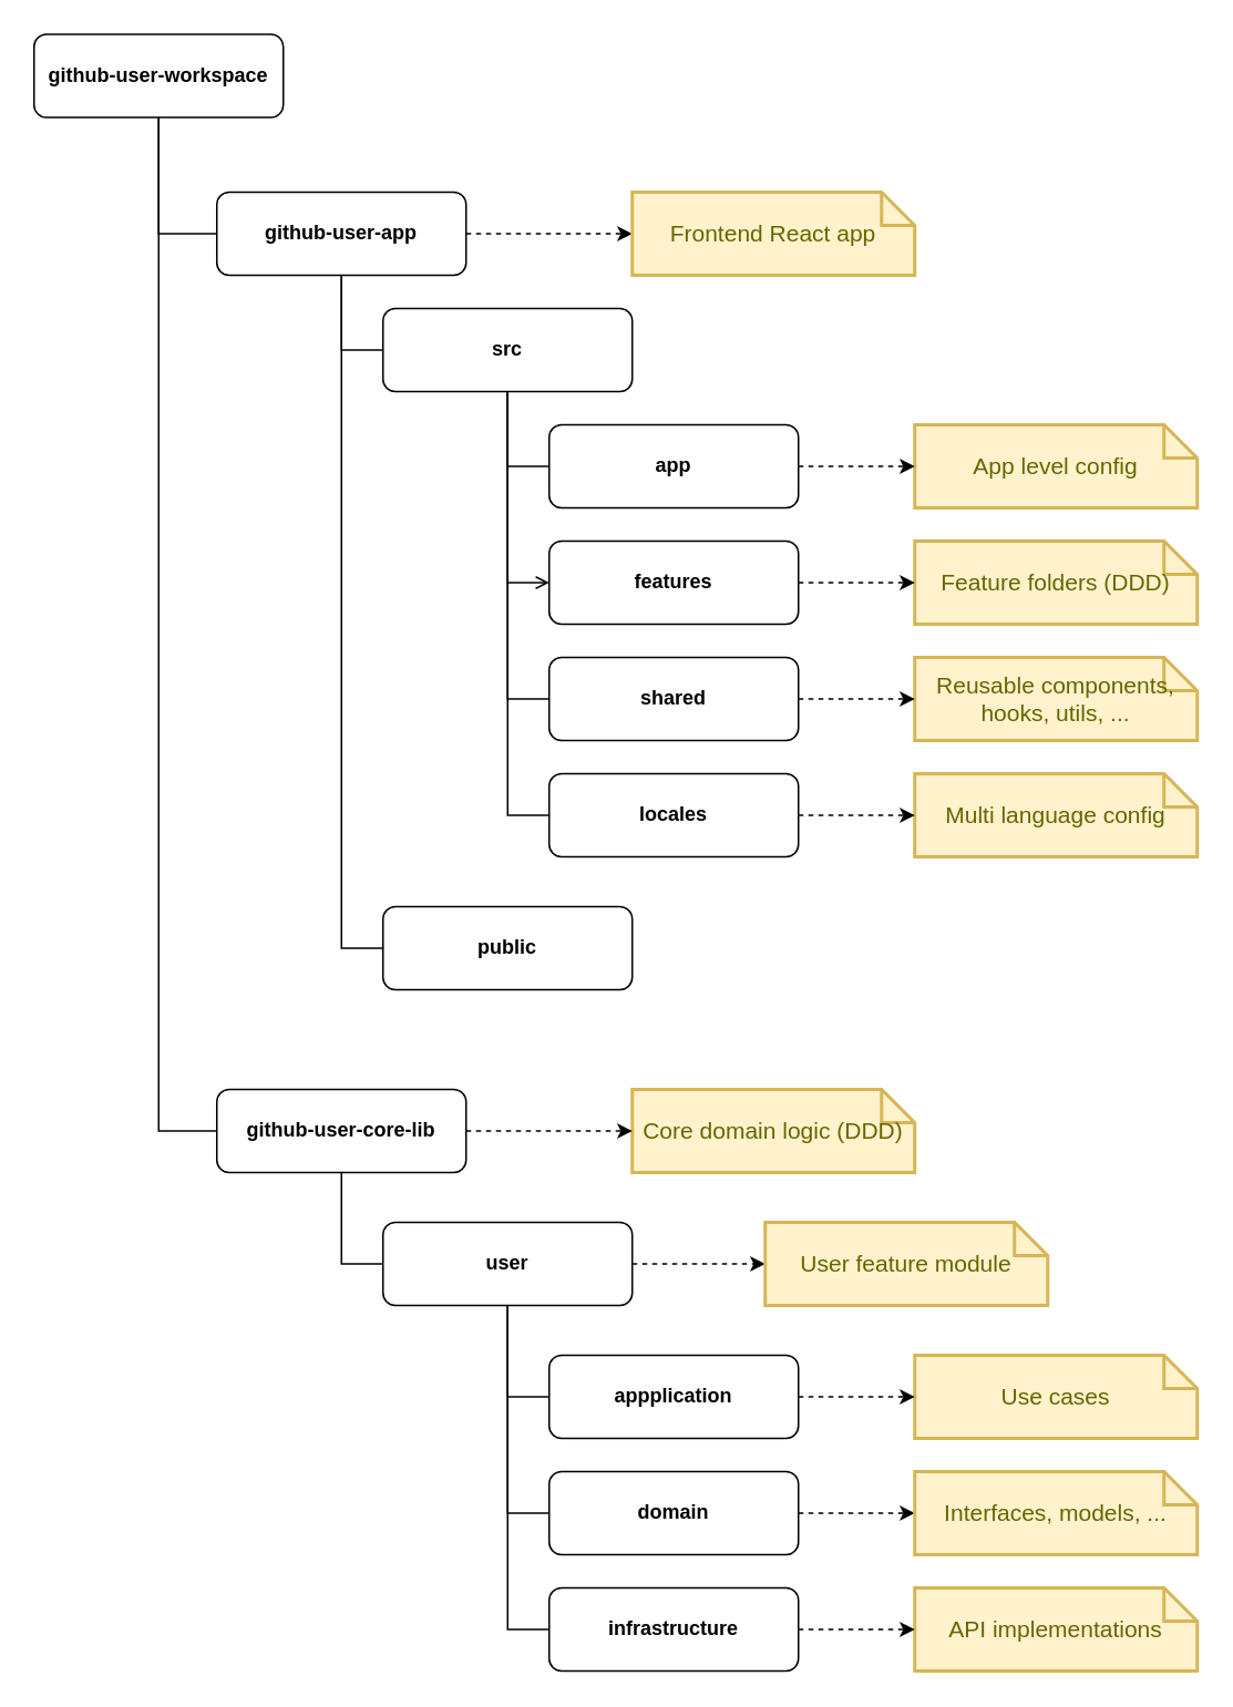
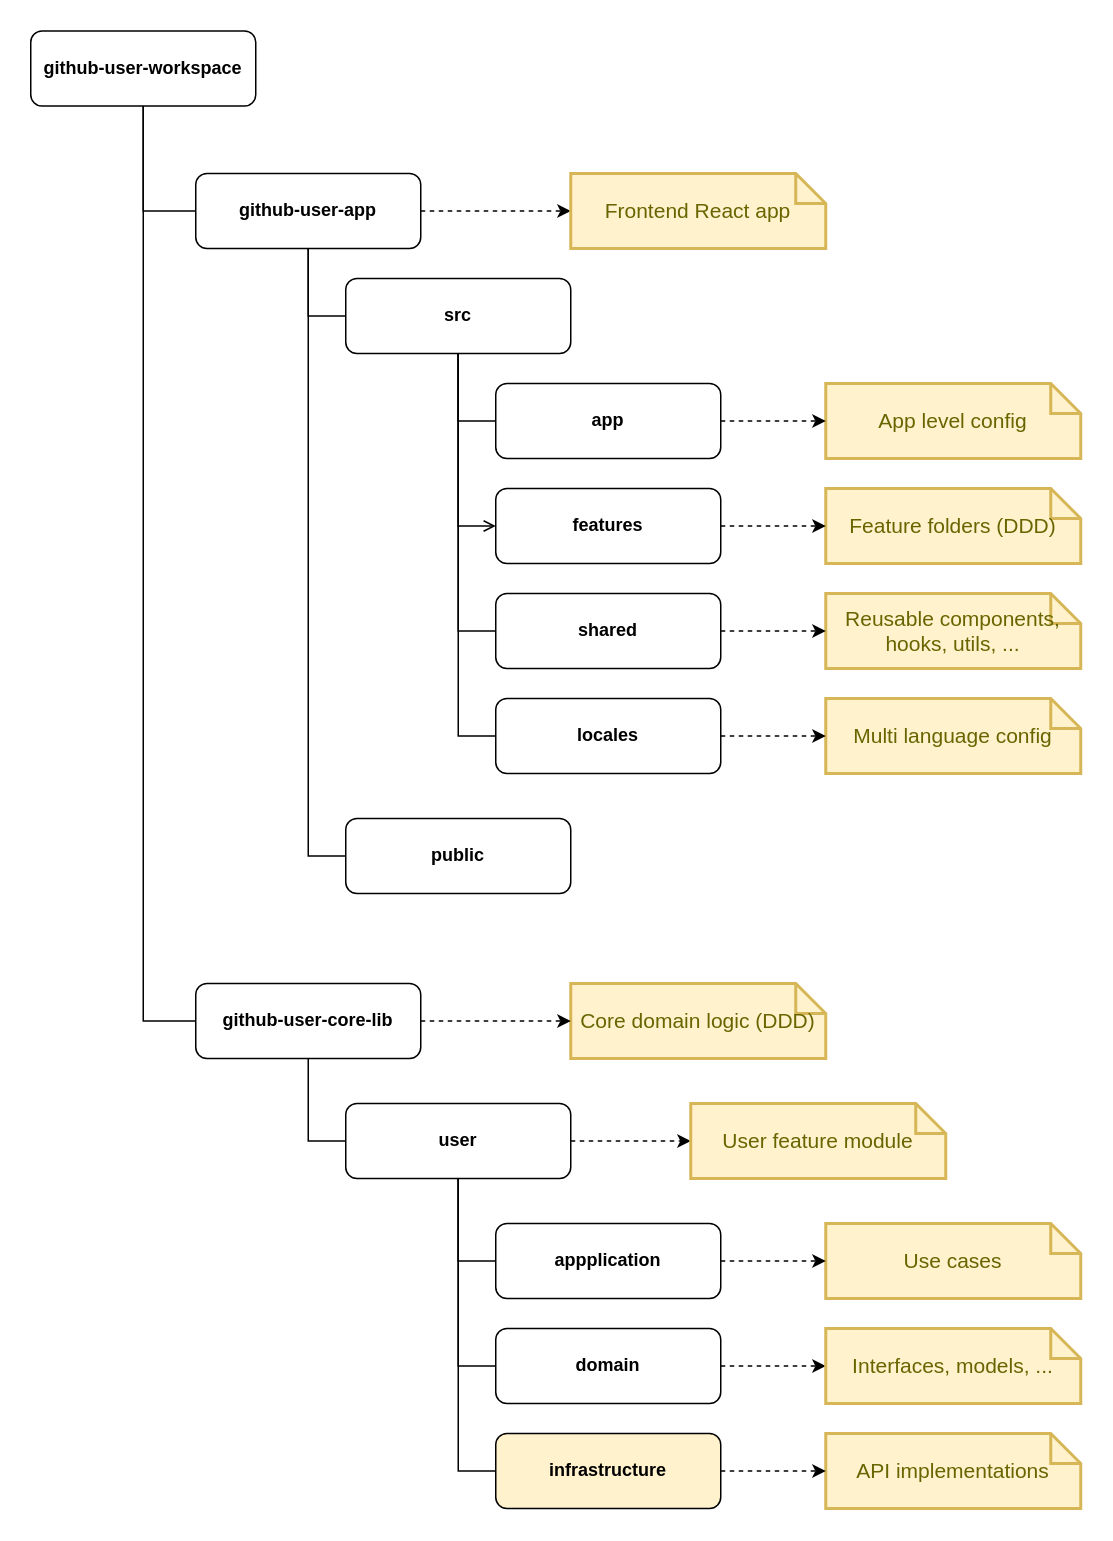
  <mxCell id="0" />
  <mxCell id="1" parent="0" />
  <mxCell id="2" style="edgeStyle=orthogonalEdgeStyle;html=1;entryX=0;entryY=0.5;entryDx=0;entryDy=0;endArrow=none;endFill=0;strokeColor=default;rounded=0;curved=0;" parent="1" source="4" target="8" edge="1"><mxGeometry relative="1" as="geometry" /></mxCell>
  <mxCell id="3" style="edgeStyle=orthogonalEdgeStyle;html=1;entryX=0;entryY=0.5;entryDx=0;entryDy=0;rounded=0;endArrow=none;endFill=0;" parent="1" source="4" target="10" edge="1"><mxGeometry relative="1" as="geometry" /></mxCell>
  <mxCell id="4" value="&lt;b&gt;github-user-workspace&lt;/b&gt;" style="rounded=1;whiteSpace=wrap;html=1;" parent="1" vertex="1"><mxGeometry x="20" y="20" width="150" height="50" as="geometry" /></mxCell>
  <mxCell id="5" style="edgeStyle=orthogonalEdgeStyle;html=1;entryX=0;entryY=0.5;entryDx=0;entryDy=0;rounded=0;endArrow=none;endFill=0;" parent="1" source="8" target="15" edge="1"><mxGeometry relative="1" as="geometry" /></mxCell>
  <mxCell id="6" style="edgeStyle=orthogonalEdgeStyle;html=1;entryX=0;entryY=0.5;entryDx=0;entryDy=0;endArrow=none;endFill=0;rounded=0;curved=0;" parent="1" source="8" target="20" edge="1"><mxGeometry relative="1" as="geometry" /></mxCell>
  <mxCell id="7" style="edgeStyle=none;html=1;dashed=1;" parent="1" source="8" target="21" edge="1"><mxGeometry relative="1" as="geometry" /></mxCell>
  <mxCell id="8" value="&lt;b&gt;github-user-app&lt;/b&gt;" style="rounded=1;whiteSpace=wrap;html=1;" parent="1" vertex="1"><mxGeometry x="130" y="115" width="150" height="50" as="geometry" /></mxCell>
  <mxCell id="9" style="edgeStyle=orthogonalEdgeStyle;html=1;entryX=0;entryY=0.5;entryDx=0;entryDy=0;rounded=0;endArrow=none;endFill=0;" parent="1" source="10" target="32" edge="1"><mxGeometry relative="1" as="geometry" /></mxCell>
  <mxCell id="10" value="&lt;b&gt;github-user-core-lib&lt;/b&gt;" style="rounded=1;whiteSpace=wrap;html=1;" parent="1" vertex="1"><mxGeometry x="130" y="655" width="150" height="50" as="geometry" /></mxCell>
  <mxCell id="11" style="edgeStyle=orthogonalEdgeStyle;html=1;exitX=0.5;exitY=1;exitDx=0;exitDy=0;entryX=0;entryY=0.5;entryDx=0;entryDy=0;rounded=0;endArrow=none;endFill=0;" parent="1" source="15" target="16" edge="1"><mxGeometry relative="1" as="geometry" /></mxCell>
  <mxCell id="12" style="edgeStyle=orthogonalEdgeStyle;html=1;entryX=0;entryY=0.5;entryDx=0;entryDy=0;rounded=0;endArrow=open;endFill=0;" parent="1" source="15" target="17" edge="1"><mxGeometry relative="1" as="geometry" /></mxCell>
  <mxCell id="13" style="edgeStyle=orthogonalEdgeStyle;html=1;entryX=0;entryY=0.5;entryDx=0;entryDy=0;strokeColor=default;rounded=0;endArrow=none;endFill=0;" parent="1" source="15" target="18" edge="1"><mxGeometry relative="1" as="geometry" /></mxCell>
  <mxCell id="14" style="edgeStyle=orthogonalEdgeStyle;html=1;entryX=0;entryY=0.5;entryDx=0;entryDy=0;rounded=0;endArrow=none;endFill=0;" parent="1" source="15" target="19" edge="1"><mxGeometry relative="1" as="geometry" /></mxCell>
  <mxCell id="15" value="&lt;b&gt;src&lt;/b&gt;" style="rounded=1;whiteSpace=wrap;html=1;" parent="1" vertex="1"><mxGeometry x="230" y="185" width="150" height="50" as="geometry" /></mxCell>
  <mxCell id="16" value="&lt;b&gt;app&lt;/b&gt;" style="rounded=1;whiteSpace=wrap;html=1;" parent="1" vertex="1"><mxGeometry x="330" y="255" width="150" height="50" as="geometry" /></mxCell>
  <mxCell id="17" value="&lt;b&gt;features&lt;/b&gt;" style="rounded=1;whiteSpace=wrap;html=1;" parent="1" vertex="1"><mxGeometry x="330" y="325" width="150" height="50" as="geometry" /></mxCell>
  <mxCell id="18" value="&lt;b&gt;shared&lt;/b&gt;" style="rounded=1;whiteSpace=wrap;html=1;" parent="1" vertex="1"><mxGeometry x="330" y="395" width="150" height="50" as="geometry" /></mxCell>
  <mxCell id="19" value="&lt;b&gt;locales&lt;/b&gt;" style="rounded=1;whiteSpace=wrap;html=1;" parent="1" vertex="1"><mxGeometry x="330" y="465" width="150" height="50" as="geometry" /></mxCell>
  <mxCell id="20" value="&lt;b&gt;public&lt;/b&gt;" style="rounded=1;whiteSpace=wrap;html=1;" parent="1" vertex="1"><mxGeometry x="230" y="545" width="150" height="50" as="geometry" /></mxCell>
  <mxCell id="21" value="Frontend React app" style="shape=note;strokeWidth=2;fontSize=14;size=20;whiteSpace=wrap;html=1;fillColor=#fff2cc;strokeColor=#d6b656;fontColor=#666600;" parent="1" vertex="1"><mxGeometry x="380" y="115" width="170" height="50" as="geometry" /></mxCell>
  <mxCell id="22" value="App level config" style="shape=note;strokeWidth=2;fontSize=14;size=20;whiteSpace=wrap;html=1;fillColor=#fff2cc;strokeColor=#d6b656;fontColor=#666600;" parent="1" vertex="1"><mxGeometry x="550" y="255" width="170" height="50" as="geometry" /></mxCell>
  <mxCell id="23" style="edgeStyle=none;html=1;entryX=0;entryY=0.5;entryDx=0;entryDy=0;entryPerimeter=0;dashed=1;" parent="1" source="16" target="22" edge="1"><mxGeometry relative="1" as="geometry" /></mxCell>
  <mxCell id="24" value="Feature folders (DDD)" style="shape=note;strokeWidth=2;fontSize=14;size=20;whiteSpace=wrap;html=1;fillColor=#fff2cc;strokeColor=#d6b656;fontColor=#666600;" parent="1" vertex="1"><mxGeometry x="550" y="325" width="170" height="50" as="geometry" /></mxCell>
  <mxCell id="25" value="Reusable components, hooks, utils, ..." style="shape=note;strokeWidth=2;fontSize=14;size=20;whiteSpace=wrap;html=1;fillColor=#fff2cc;strokeColor=#d6b656;fontColor=#666600;" parent="1" vertex="1"><mxGeometry x="550" y="395" width="170" height="50" as="geometry" /></mxCell>
  <mxCell id="26" value="Multi language config" style="shape=note;strokeWidth=2;fontSize=14;size=20;whiteSpace=wrap;html=1;fillColor=#fff2cc;strokeColor=#d6b656;fontColor=#666600;" parent="1" vertex="1"><mxGeometry x="550" y="465" width="170" height="50" as="geometry" /></mxCell>
  <mxCell id="27" style="edgeStyle=none;html=1;entryX=0;entryY=0.5;entryDx=0;entryDy=0;entryPerimeter=0;dashed=1;" parent="1" source="19" target="26" edge="1"><mxGeometry relative="1" as="geometry" /></mxCell>
  <mxCell id="28" style="edgeStyle=none;html=1;entryX=0;entryY=0.5;entryDx=0;entryDy=0;entryPerimeter=0;dashed=1;" parent="1" source="18" target="25" edge="1"><mxGeometry relative="1" as="geometry" /></mxCell>
  <mxCell id="29" style="edgeStyle=none;html=1;entryX=0;entryY=0.5;entryDx=0;entryDy=0;entryPerimeter=0;dashed=1;" parent="1" source="17" target="24" edge="1"><mxGeometry relative="1" as="geometry" /></mxCell>
  <mxCell id="30" style="edgeStyle=orthogonalEdgeStyle;html=1;entryX=0;entryY=0.5;entryDx=0;entryDy=0;rounded=0;curved=0;endArrow=none;endFill=0;" edge="1" parent="1" source="32" target="36"><mxGeometry relative="1" as="geometry" /></mxCell>
  <mxCell id="31" style="edgeStyle=none;html=1;dashed=1;" edge="1" parent="1" source="32" target="35"><mxGeometry relative="1" as="geometry" /></mxCell>
  <mxCell id="32" value="&lt;b&gt;user&lt;/b&gt;" style="rounded=1;whiteSpace=wrap;html=1;" parent="1" vertex="1"><mxGeometry x="230" y="735" width="150" height="50" as="geometry" /></mxCell>
  <mxCell id="33" value="Core domain logic (DDD)" style="shape=note;strokeWidth=2;fontSize=14;size=20;whiteSpace=wrap;html=1;fillColor=#fff2cc;strokeColor=#d6b656;fontColor=#666600;" parent="1" vertex="1"><mxGeometry x="380" y="655" width="170" height="50" as="geometry" /></mxCell>
  <mxCell id="34" style="edgeStyle=none;html=1;entryX=0;entryY=0.5;entryDx=0;entryDy=0;entryPerimeter=0;dashed=1;endArrow=classic;endFill=1;" parent="1" source="10" target="33" edge="1"><mxGeometry relative="1" as="geometry" /></mxCell>
  <mxCell id="35" value="User feature module" style="shape=note;strokeWidth=2;fontSize=14;size=20;whiteSpace=wrap;html=1;fillColor=#fff2cc;strokeColor=#d6b656;fontColor=#666600;" vertex="1" parent="1"><mxGeometry x="460" y="735" width="170" height="50" as="geometry" /></mxCell>
  <mxCell id="36" value="&lt;b&gt;appplication&lt;/b&gt;" style="rounded=1;whiteSpace=wrap;html=1;" vertex="1" parent="1"><mxGeometry x="330" y="815" width="150" height="50" as="geometry" /></mxCell>
  <mxCell id="37" style="edgeStyle=none;html=1;dashed=1;" edge="1" parent="1" source="38" target="44"><mxGeometry relative="1" as="geometry" /></mxCell>
  <mxCell id="38" value="&lt;b&gt;domain&lt;/b&gt;" style="rounded=1;whiteSpace=wrap;html=1;" vertex="1" parent="1"><mxGeometry x="330" y="885" width="150" height="50" as="geometry" /></mxCell>
- <mxCell id="39" value="&lt;b&gt;infrastructure&lt;/b&gt;" style="rounded=1;whiteSpace=wrap;html=1;" vertex="1" parent="1"><mxGeometry x="330" y="955" width="150" height="50" as="geometry" /></mxCell>
+ <mxCell id="39" value="&lt;b&gt;infrastructure&lt;/b&gt;" style="rounded=1;whiteSpace=wrap;html=1;fillColor=#fff2cc;" vertex="1" parent="1"><mxGeometry x="330" y="955" width="150" height="50" as="geometry" /></mxCell>
  <mxCell id="40" style="edgeStyle=orthogonalEdgeStyle;html=1;entryX=0;entryY=0.5;entryDx=0;entryDy=0;rounded=0;curved=0;endArrow=none;endFill=0;exitX=0.5;exitY=1;exitDx=0;exitDy=0;" edge="1" parent="1" source="32" target="38"><mxGeometry relative="1" as="geometry"><mxPoint x="254.5" y="855" as="sourcePoint" /><mxPoint x="279.5" y="910" as="targetPoint" /></mxGeometry></mxCell>
  <mxCell id="41" style="edgeStyle=orthogonalEdgeStyle;html=1;entryX=0;entryY=0.5;entryDx=0;entryDy=0;rounded=0;curved=0;endArrow=none;endFill=0;exitX=0.5;exitY=1;exitDx=0;exitDy=0;" edge="1" parent="1" source="32" target="39"><mxGeometry relative="1" as="geometry"><mxPoint x="230" y="915" as="sourcePoint" /><mxPoint x="255" y="970" as="targetPoint" /></mxGeometry></mxCell>
  <mxCell id="42" value="Use cases" style="shape=note;strokeWidth=2;fontSize=14;size=20;whiteSpace=wrap;html=1;fillColor=#fff2cc;strokeColor=#d6b656;fontColor=#666600;" vertex="1" parent="1"><mxGeometry x="550" y="815" width="170" height="50" as="geometry" /></mxCell>
  <mxCell id="43" style="edgeStyle=none;html=1;entryX=0;entryY=0.5;entryDx=0;entryDy=0;entryPerimeter=0;dashed=1;" edge="1" parent="1" source="36" target="42"><mxGeometry relative="1" as="geometry" /></mxCell>
  <mxCell id="44" value="Interfaces, models, ..." style="shape=note;strokeWidth=2;fontSize=14;size=20;whiteSpace=wrap;html=1;fillColor=#fff2cc;strokeColor=#d6b656;fontColor=#666600;" vertex="1" parent="1"><mxGeometry x="550" y="885" width="170" height="50" as="geometry" /></mxCell>
  <mxCell id="45" value="API implementations" style="shape=note;strokeWidth=2;fontSize=14;size=20;whiteSpace=wrap;html=1;fillColor=#fff2cc;strokeColor=#d6b656;fontColor=#666600;" vertex="1" parent="1"><mxGeometry x="550" y="955" width="170" height="50" as="geometry" /></mxCell>
  <mxCell id="46" style="edgeStyle=none;html=1;entryX=0;entryY=0.5;entryDx=0;entryDy=0;entryPerimeter=0;dashed=1;" edge="1" parent="1" source="39" target="45"><mxGeometry relative="1" as="geometry" /></mxCell>
